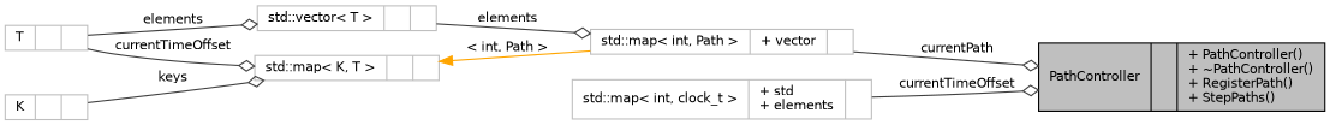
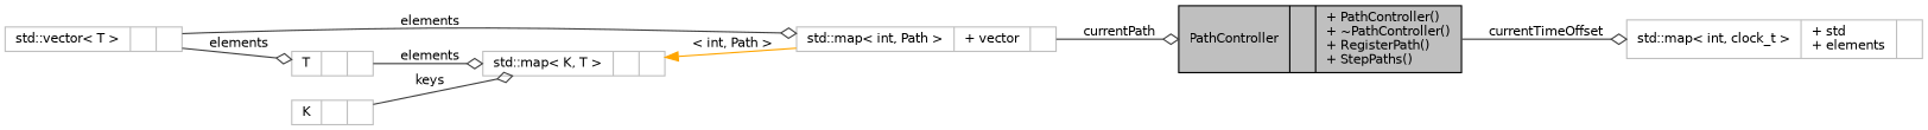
  digraph {
    rankdir=LR
    node [color=grey75 fillcolor=white fontname=Helvetica fontsize=10 shape=record style=filled]
    edge [arrowhead=odiamond color=grey25 fontname=Helvetica fontsize=10 labelfontname=Helvetica labelfontsize=10 style=solid]
    n1 [color=black fillcolor=grey75 fontcolor=black height=0.2 label="{PathController\n||+ PathController()\l+ ~PathController()\l+ RegisterPath()\l+ StepPaths()\l}" width=0.4]
    n2 [height=0.2 label="{std::map\< int, Path \>\n|+ vector\l|}" width=0.4]
    n3 [height=0.2 label="{std::vector\< T \>\n||}" width=0.4]
    n4 [height=0.2 label="{T\n||}" width=0.4]
    n5 [height=0.2 label="{std::map\< K, T \>\n||}" width=0.4]
    n6 [height=0.2 label="{std::map\< int, clock_t \>\n|+ std\l+ elements\l|}" width=0.4]
    n7 [height=0.2 label="{K\n||}" width=0.4]
    n2 -> n1 [label=" currentPath"]
    n3 -> n2 [label=" elements"]
-   n4 -> n3 [label=" elements"]
-   n4 -> n5 [label=" currentTimeOffset"]
+   n3 -> n4 [label=" elements"]
+   n4 -> n5 [label=" elements"]
    n5 -> n2 [color=orange dir=back label=" \< int, Path \>" arrowhead=""]
-   n6 -> n1 [label=" currentTimeOffset"]
+   n1 -> n6 [label=" currentTimeOffset"]
    n7 -> n5 [label=" keys"]
  }
